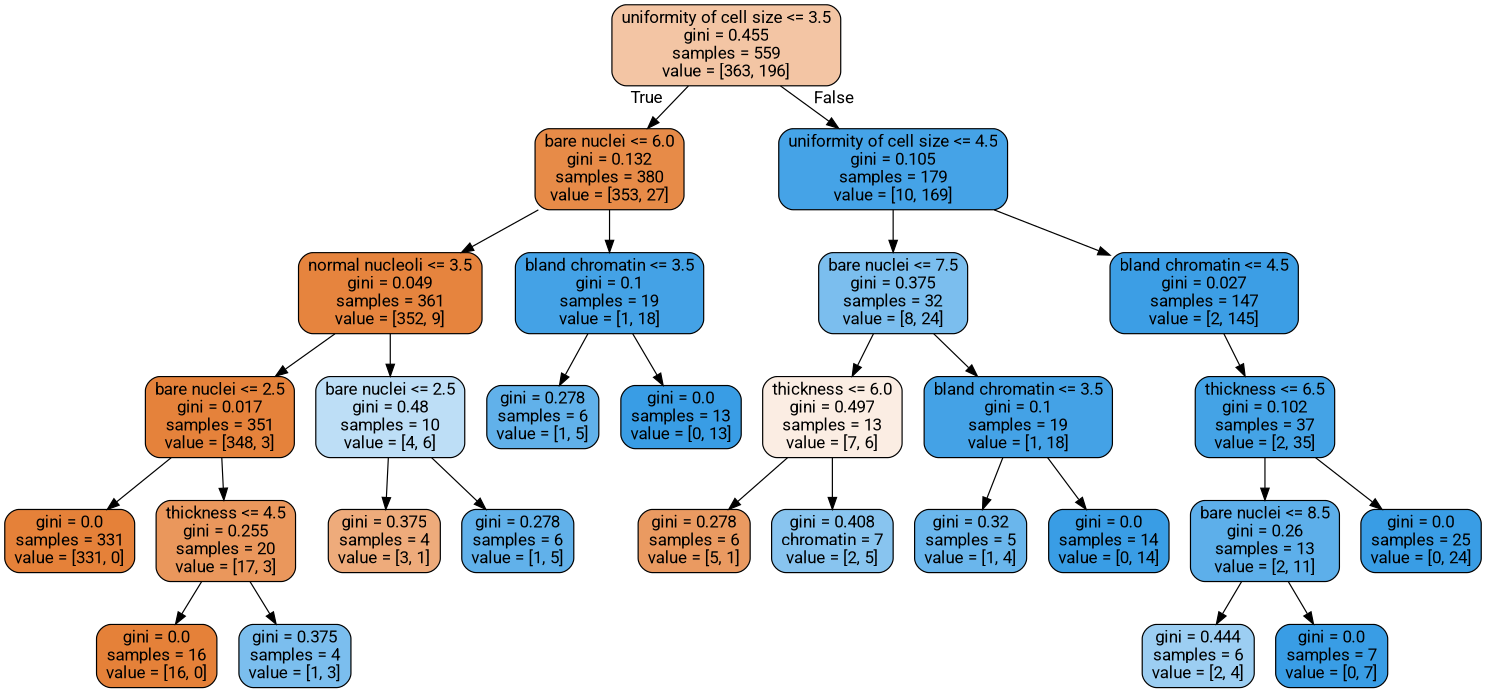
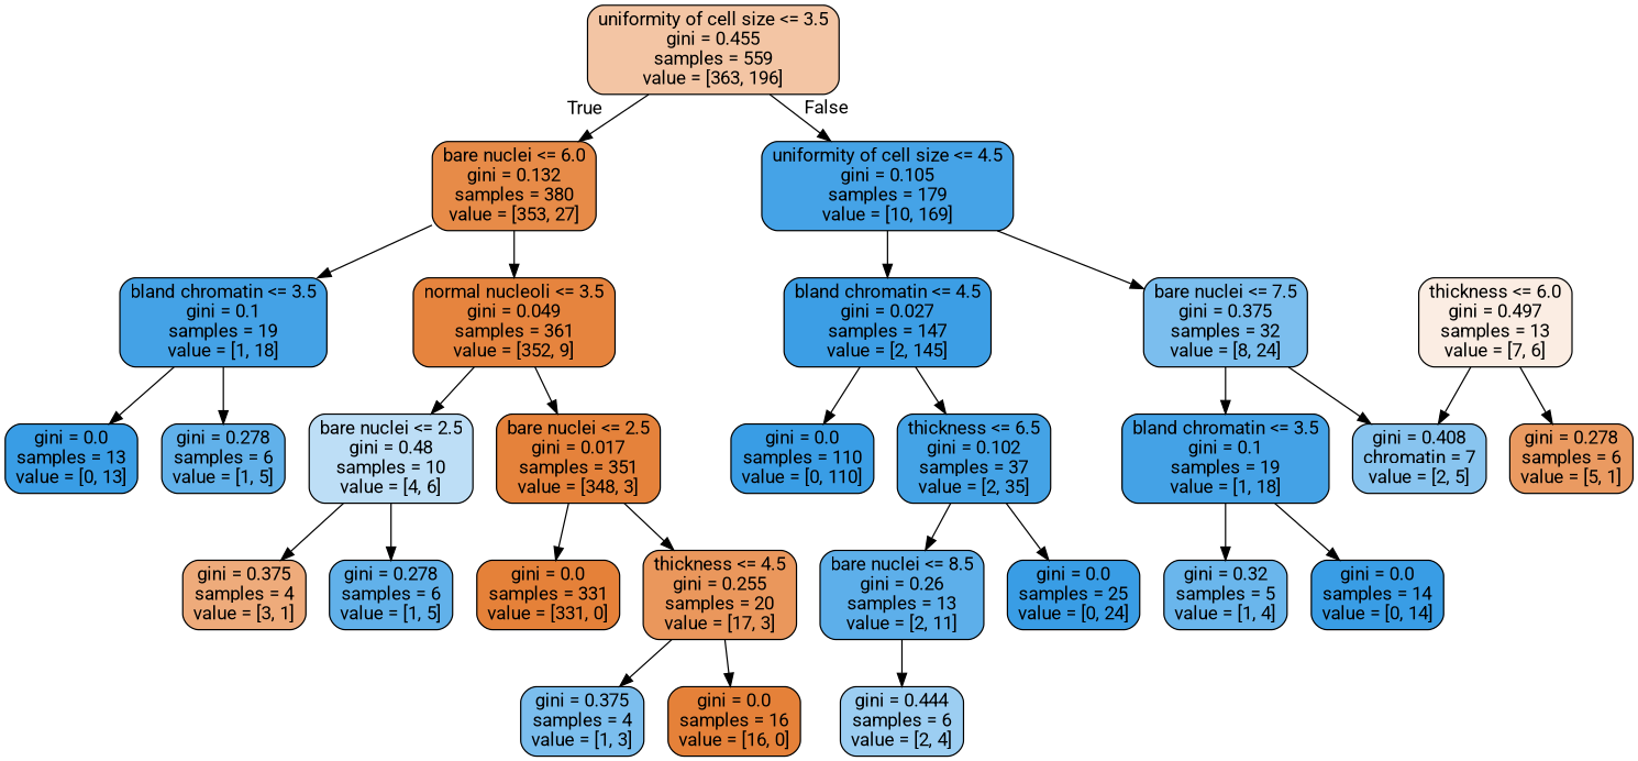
  digraph {
    fontname=Roboto
    node [color=black fillcolor="#399de5" fontname=Roboto shape=box style="filled, rounded"]
    edge [fontname=Roboto]
    n1 [fillcolor="#f3c5a4" label="uniformity of cell size <= 3.5\ngini = 0.455\nsamples = 559\nvalue = [363, 196]"]
    n2 [fillcolor="#e78b48" label="bare nuclei <= 6.0\ngini = 0.132\nsamples = 380\nvalue = [353, 27]"]
    n3 [fillcolor="#45a3e7" label="uniformity of cell size <= 4.5\ngini = 0.105\nsamples = 179\nvalue = [10, 169]"]
    n4 [fillcolor="#e6843e" label="normal nucleoli <= 3.5\ngini = 0.049\nsamples = 361\nvalue = [352, 9]"]
    n5 [fillcolor="#44a2e6" label="bland chromatin <= 3.5\ngini = 0.1\nsamples = 19\nvalue = [1, 18]"]
    n6 [fillcolor="#7bbeee" label="bare nuclei <= 7.5\ngini = 0.375\nsamples = 32\nvalue = [8, 24]"]
    n7 [fillcolor="#3c9ee5" label="bland chromatin <= 4.5\ngini = 0.027\nsamples = 147\nvalue = [2, 145]"]
    n8 [fillcolor="#e5823b" label="bare nuclei <= 2.5\ngini = 0.017\nsamples = 351\nvalue = [348, 3]"]
    n9 [fillcolor="#bddef6" label="bare nuclei <= 2.5\ngini = 0.48\nsamples = 10\nvalue = [4, 6]"]
    n10 [fillcolor="#61b1ea" label="gini = 0.278\nsamples = 6\nvalue = [1, 5]"]
    n11 [label="gini = 0.0\nsamples = 13\nvalue = [0, 13]"]
    n12 [fillcolor="#e58139" label="gini = 0.0\nsamples = 331\nvalue = [331, 0]"]
    n13 [fillcolor="#ea975c" label="thickness <= 4.5\ngini = 0.255\nsamples = 20\nvalue = [17, 3]"]
    n14 [fillcolor="#eeab7b" label="gini = 0.375\nsamples = 4\nvalue = [3, 1]"]
    n15 [fillcolor="#61b1ea" label="gini = 0.278\nsamples = 6\nvalue = [1, 5]"]
    n16 [fillcolor="#e58139" label="gini = 0.0\nsamples = 16\nvalue = [16, 0]"]
    n17 [fillcolor="#7bbeee" label="gini = 0.375\nsamples = 4\nvalue = [1, 3]"]
    n18 [fillcolor="#fbede3" label="thickness <= 6.0\ngini = 0.497\nsamples = 13\nvalue = [7, 6]"]
    n19 [fillcolor="#44a2e6" label="bland chromatin <= 3.5\ngini = 0.1\nsamples = 19\nvalue = [1, 18]"]
    n20 [fillcolor="#44a3e6" label="thickness <= 6.5\ngini = 0.102\nsamples = 37\nvalue = [2, 35]"]
+   n21 [label="gini = 0.0\nsamples = 110\nvalue = [0, 110]"]
    n22 [fillcolor="#ea9a61" label="gini = 0.278\nsamples = 6\nvalue = [5, 1]"]
    n23 [fillcolor="#88c4ef" label="gini = 0.408\nchromatin = 7\nvalue = [2, 5]"]
    n24 [fillcolor="#6ab6ec" label="gini = 0.32\nsamples = 5\nvalue = [1, 4]"]
    n25 [label="gini = 0.0\nsamples = 14\nvalue = [0, 14]"]
    n26 [fillcolor="#5dafea" label="bare nuclei <= 8.5\ngini = 0.26\nsamples = 13\nvalue = [2, 11]"]
    n27 [label="gini = 0.0\nsamples = 25\nvalue = [0, 24]"]
    n28 [fillcolor="#9ccef2" label="gini = 0.444\nsamples = 6\nvalue = [2, 4]"]
-   n29 [label="gini = 0.0\nsamples = 7\nvalue = [0, 7]"]
    n1 -> n2 [headlabel=True labelangle=45 labeldistance=2.5]
    n1 -> n3 [headlabel=False labelangle=-45 labeldistance=2.5]
    n2 -> n4
    n2 -> n5
    n3 -> n6
    n3 -> n7
    n4 -> n8
    n4 -> n9
    n5 -> n10
    n5 -> n11
-   n6 -> n18
+   n6 -> n23
    n6 -> n19
    n7 -> n20
+   n7 -> n21
    n8 -> n12
    n8 -> n13
    n9 -> n14
    n9 -> n15
    n13 -> n16
    n13 -> n17
    n18 -> n22
    n18 -> n23
    n19 -> n24
    n19 -> n25
    n20 -> n26
    n20 -> n27
    n26 -> n28
-   n26 -> n29
  }
